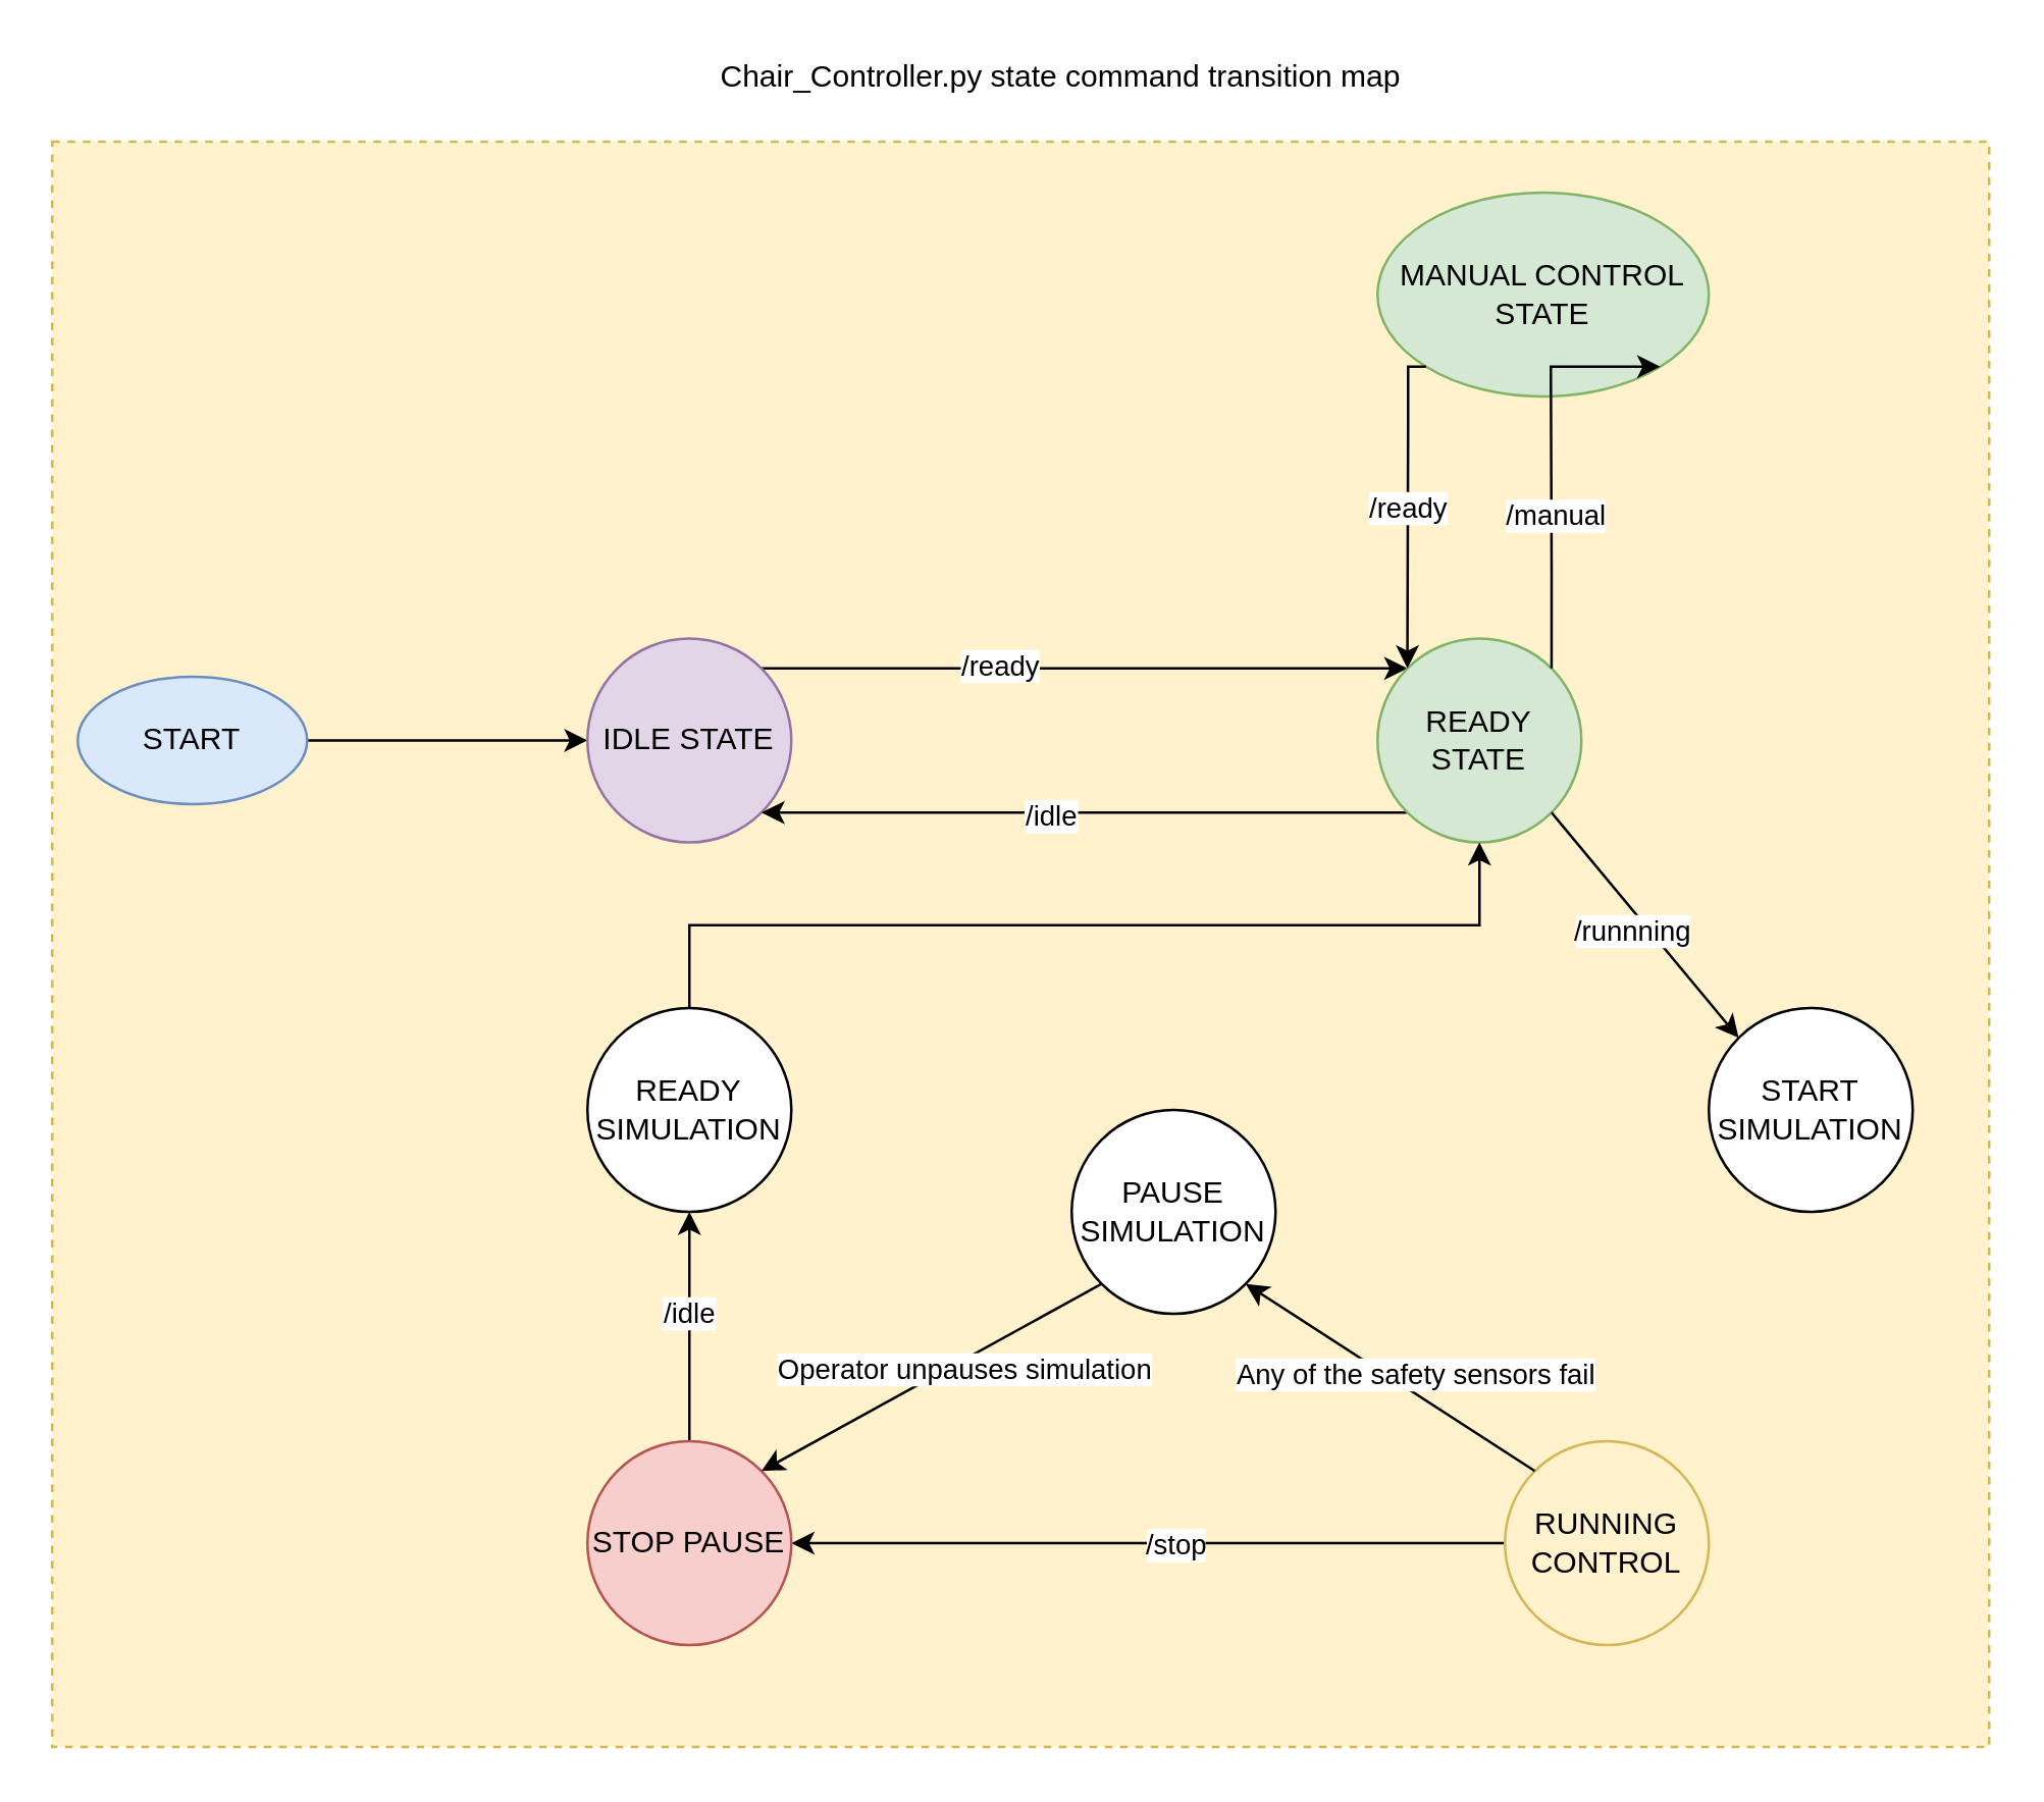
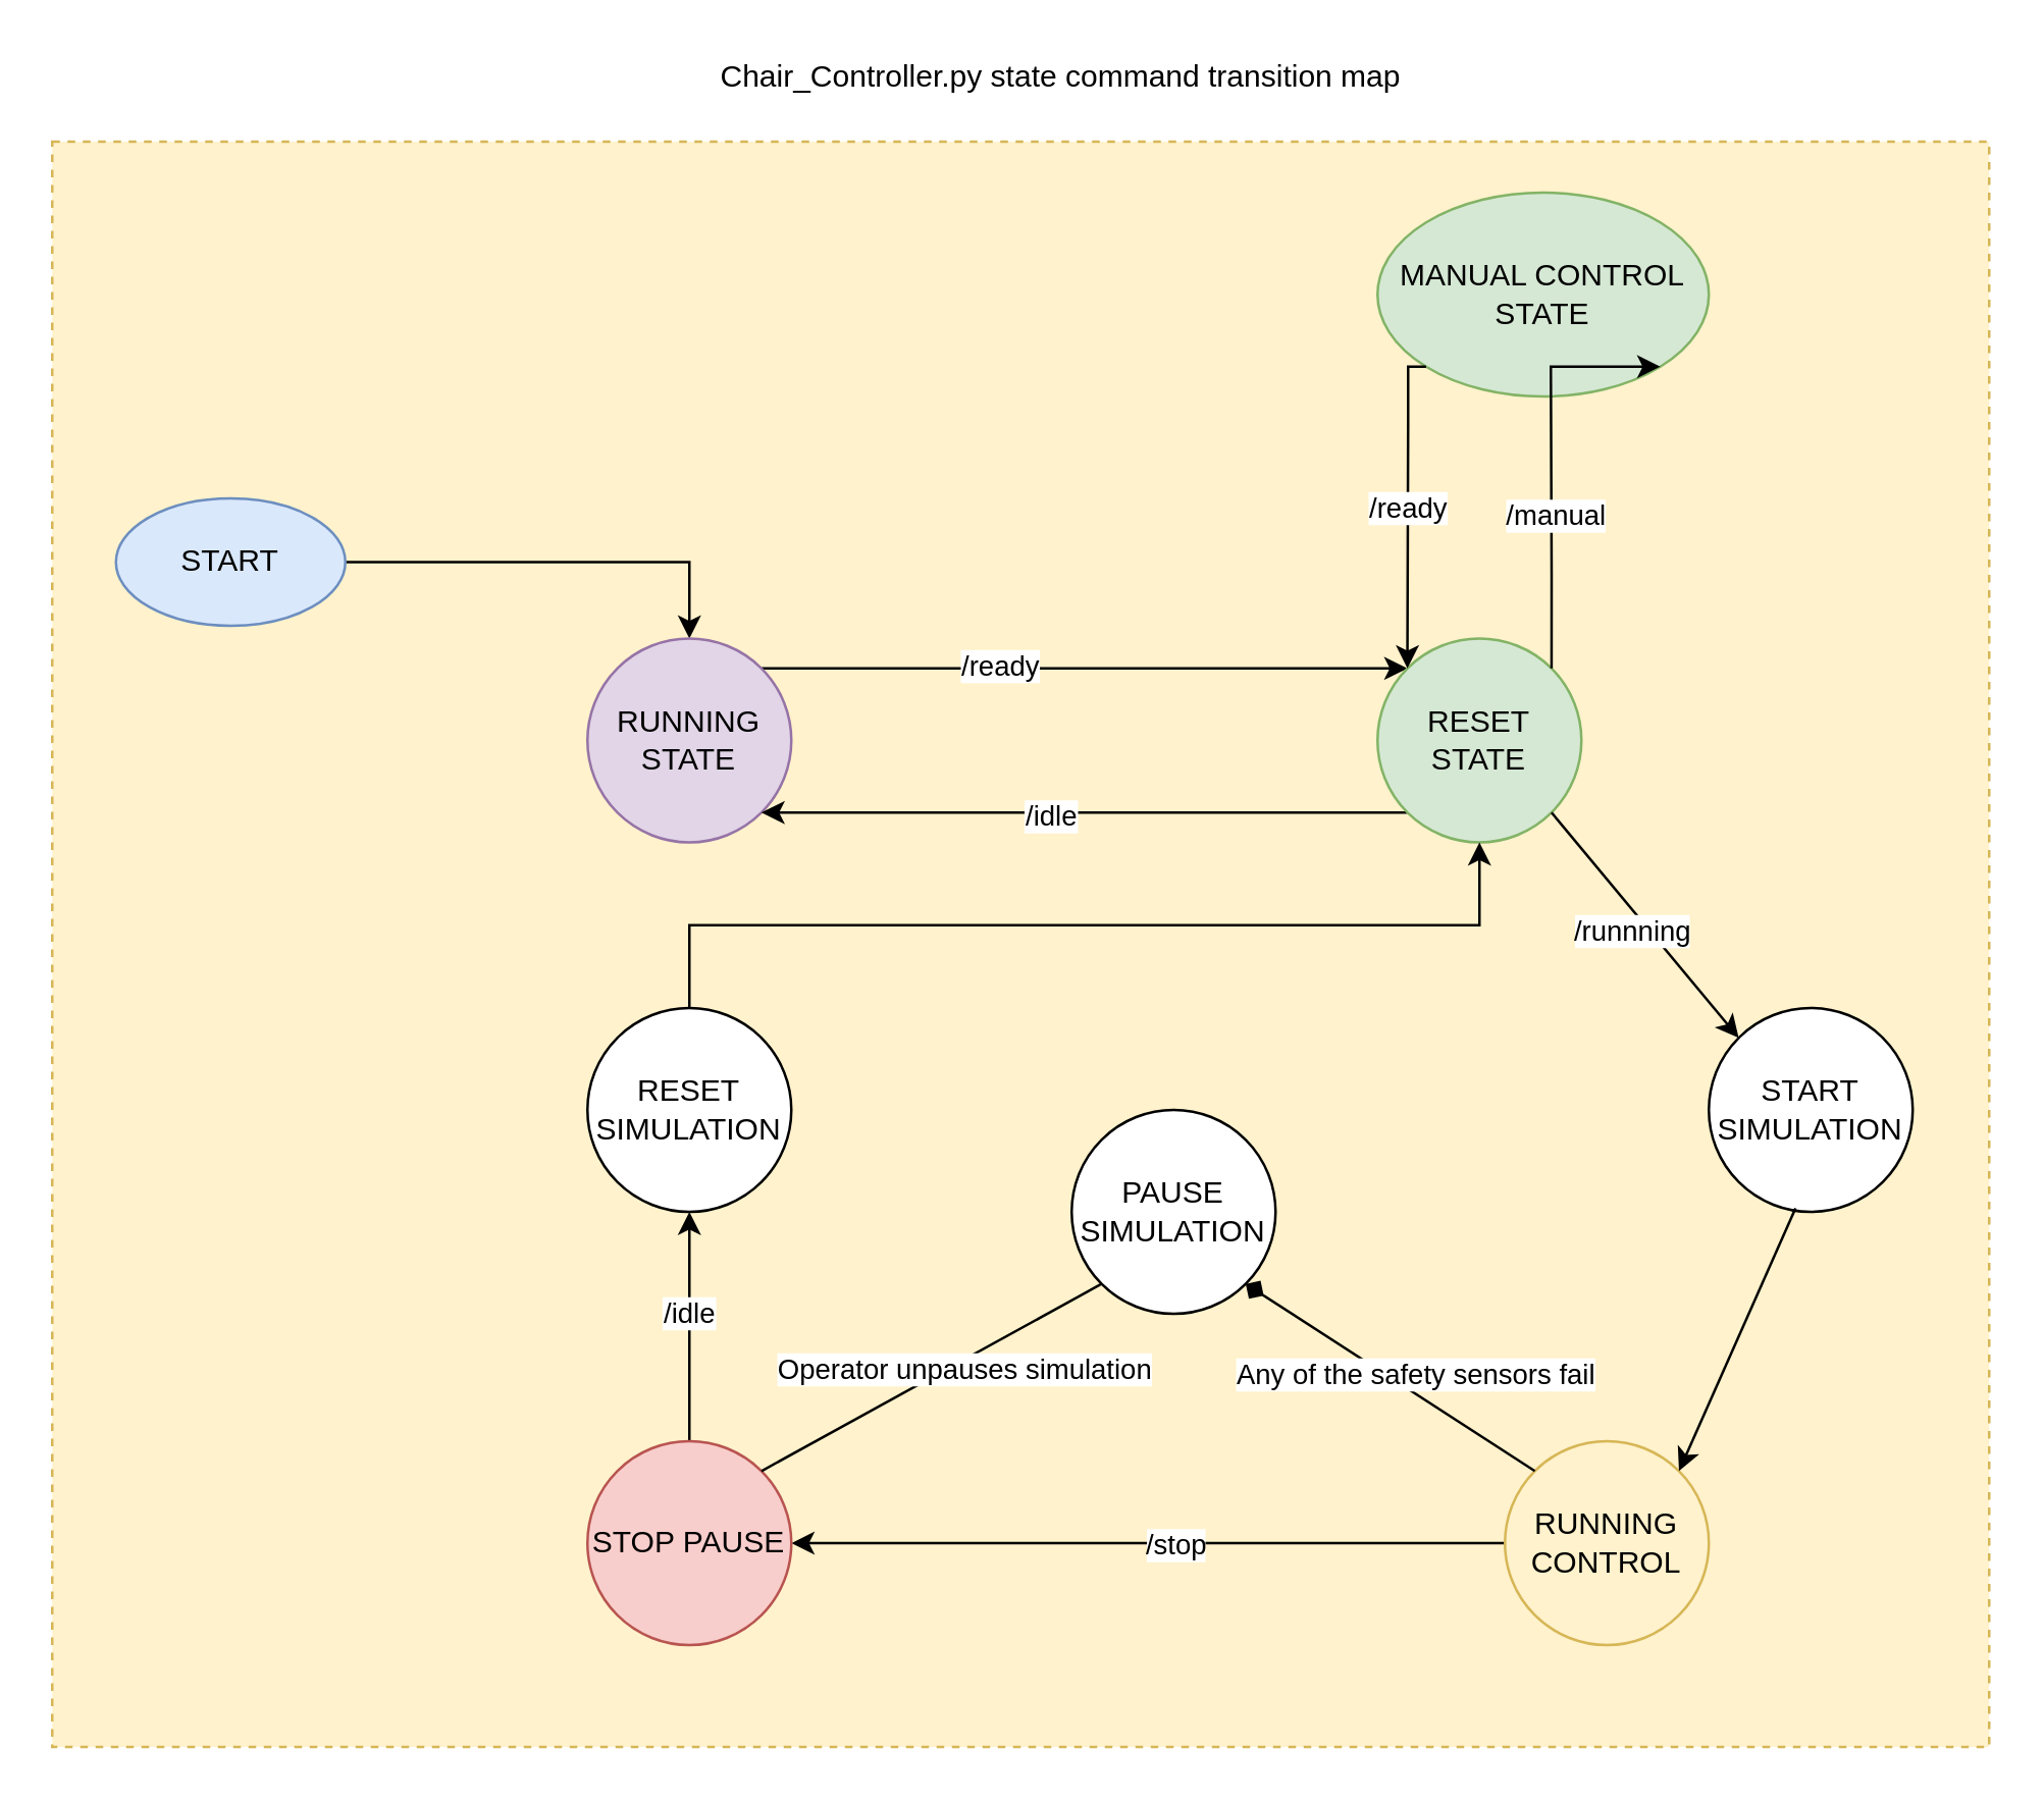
  <mxCell id="0" />
  <mxCell id="1" parent="0" />
  <mxCell id="2" value="" style="rounded=0;whiteSpace=wrap;html=1;fillColor=#fff2cc;strokeColor=#d6b656;dashed=1;" parent="1" vertex="1"><mxGeometry x="20" y="55" width="760" height="630" as="geometry" /></mxCell>
  <mxCell id="3" style="edgeStyle=orthogonalEdgeStyle;rounded=0;orthogonalLoop=1;jettySize=auto;html=1;exitX=1;exitY=0.5;exitDx=0;exitDy=0;" parent="1" source="4" target="7" edge="1"><mxGeometry relative="1" as="geometry" /></mxCell>
- <mxCell id="4" value="START" style="ellipse;whiteSpace=wrap;html=1;fillColor=#dae8fc;strokeColor=#6c8ebf;" parent="1" vertex="1"><mxGeometry x="30" y="265" width="90" height="50" as="geometry" /></mxCell>
+ <mxCell id="4" value="START" style="ellipse;whiteSpace=wrap;html=1;fillColor=#dae8fc;strokeColor=#6c8ebf;" parent="1" vertex="1"><mxGeometry x="45" y="195" width="90" height="50" as="geometry" /></mxCell>
  <mxCell id="5" style="edgeStyle=orthogonalEdgeStyle;rounded=0;orthogonalLoop=1;jettySize=auto;html=1;exitX=1;exitY=0;exitDx=0;exitDy=0;entryX=0;entryY=0;entryDx=0;entryDy=0;" parent="1" source="7" target="10" edge="1"><mxGeometry relative="1" as="geometry" /></mxCell>
  <mxCell id="6" value="/ready" style="edgeLabel;html=1;align=center;verticalAlign=middle;resizable=0;points=[];" vertex="1" connectable="0" parent="5"><mxGeometry x="-0.266" y="1" relative="1" as="geometry"><mxPoint as="offset" /></mxGeometry></mxCell>
- <mxCell id="7" value="IDLE STATE" style="ellipse;whiteSpace=wrap;html=1;aspect=fixed;fillColor=#e1d5e7;strokeColor=#9673a6;" parent="1" vertex="1"><mxGeometry x="230" y="250" width="80" height="80" as="geometry" /></mxCell>
+ <mxCell id="7" value="RUNNING STATE" style="ellipse;whiteSpace=wrap;html=1;aspect=fixed;fillColor=#e1d5e7;strokeColor=#9673a6;" parent="1" vertex="1"><mxGeometry x="230" y="250" width="80" height="80" as="geometry" /></mxCell>
  <mxCell id="8" style="edgeStyle=orthogonalEdgeStyle;rounded=0;orthogonalLoop=1;jettySize=auto;html=1;exitX=0;exitY=1;exitDx=0;exitDy=0;entryX=1;entryY=1;entryDx=0;entryDy=0;" edge="1" parent="1" source="10" target="7"><mxGeometry relative="1" as="geometry" /></mxCell>
  <mxCell id="9" value="/idle" style="edgeLabel;html=1;align=center;verticalAlign=middle;resizable=0;points=[];" vertex="1" connectable="0" parent="8"><mxGeometry x="0.108" y="1" relative="1" as="geometry"><mxPoint as="offset" /></mxGeometry></mxCell>
- <mxCell id="10" value="READY STATE" style="ellipse;whiteSpace=wrap;html=1;aspect=fixed;fillColor=#d5e8d4;strokeColor=#82b366;" parent="1" vertex="1"><mxGeometry x="540" y="250" width="80" height="80" as="geometry" /></mxCell>
+ <mxCell id="10" value="RESET STATE" style="ellipse;whiteSpace=wrap;html=1;aspect=fixed;fillColor=#d5e8d4;strokeColor=#82b366;" parent="1" vertex="1"><mxGeometry x="540" y="250" width="80" height="80" as="geometry" /></mxCell>
  <mxCell id="11" style="edgeStyle=orthogonalEdgeStyle;rounded=0;orthogonalLoop=1;jettySize=auto;html=1;exitX=0;exitY=0.5;exitDx=0;exitDy=0;entryX=1;entryY=0.5;entryDx=0;entryDy=0;" parent="1" source="13" target="15" edge="1"><mxGeometry relative="1" as="geometry" /></mxCell>
  <mxCell id="12" value="/stop" style="edgeLabel;html=1;align=center;verticalAlign=middle;resizable=0;points=[];" vertex="1" connectable="0" parent="11"><mxGeometry x="-0.281" y="-1" relative="1" as="geometry"><mxPoint x="-29" y="1" as="offset" /></mxGeometry></mxCell>
  <mxCell id="13" value="RUNNING CONTROL" style="ellipse;whiteSpace=wrap;html=1;aspect=fixed;fillColor=#fff2cc;strokeColor=#d6b656;" parent="1" vertex="1"><mxGeometry x="590" y="565" width="80" height="80" as="geometry" /></mxCell>
  <mxCell id="14" value="/idle" style="edgeStyle=orthogonalEdgeStyle;rounded=0;orthogonalLoop=1;jettySize=auto;html=1;exitX=0.5;exitY=0;exitDx=0;exitDy=0;entryX=0.5;entryY=1;entryDx=0;entryDy=0;" parent="1" source="15" target="22" edge="1"><mxGeometry x="0.111" relative="1" as="geometry"><mxPoint as="offset" /></mxGeometry></mxCell>
  <mxCell id="15" value="STOP PAUSE" style="ellipse;whiteSpace=wrap;html=1;aspect=fixed;fillColor=#f8cecc;strokeColor=#b85450;" parent="1" vertex="1"><mxGeometry x="230" y="565" width="80" height="80" as="geometry" /></mxCell>
  <mxCell id="16" value="PAUSE SIMULATION" style="ellipse;whiteSpace=wrap;html=1;aspect=fixed;" parent="1" vertex="1"><mxGeometry x="420" y="435" width="80" height="80" as="geometry" /></mxCell>
- <mxCell id="17" value="Any of the safety sensors fail" style="endArrow=classic;html=1;exitX=0;exitY=0;exitDx=0;exitDy=0;entryX=1;entryY=1;entryDx=0;entryDy=0;" parent="1" source="13" target="16" edge="1"><mxGeometry x="-0.117" y="-6" width="50" height="50" relative="1" as="geometry"><mxPoint x="360" y="455" as="sourcePoint" /><mxPoint x="410" y="405" as="targetPoint" /><mxPoint as="offset" /></mxGeometry></mxCell>
+ <mxCell id="17" value="Any of the safety sensors fail" style="endArrow=diamond;html=1;exitX=0;exitY=0;exitDx=0;exitDy=0;entryX=1;entryY=1;entryDx=0;entryDy=0;" parent="1" source="13" target="16" edge="1"><mxGeometry x="-0.117" y="-6" width="50" height="50" relative="1" as="geometry"><mxPoint x="360" y="455" as="sourcePoint" /><mxPoint x="410" y="405" as="targetPoint" /><mxPoint as="offset" /></mxGeometry></mxCell>
  <mxCell id="18" value="START SIMULATION" style="ellipse;whiteSpace=wrap;html=1;aspect=fixed;" parent="1" vertex="1"><mxGeometry x="670" y="395" width="80" height="80" as="geometry" /></mxCell>
  <mxCell id="19" value="/runnning" style="endArrow=classic;html=1;exitX=1;exitY=1;exitDx=0;exitDy=0;entryX=0;entryY=0;entryDx=0;entryDy=0;" parent="1" source="10" target="18" edge="1"><mxGeometry x="-0.022" y="-5" width="50" height="50" relative="1" as="geometry"><mxPoint x="478.284" y="416.716" as="sourcePoint" /><mxPoint x="561.716" y="328.284" as="targetPoint" /><mxPoint as="offset" /></mxGeometry></mxCell>
+ <mxCell id="20" value="" style="endArrow=classic;html=1;exitX=0.425;exitY=0.983;exitDx=0;exitDy=0;entryX=1;entryY=0;entryDx=0;entryDy=0;exitPerimeter=0;" parent="1" source="18" target="13" edge="1"><mxGeometry width="50" height="50" relative="1" as="geometry"><mxPoint x="618.284" y="328.284" as="sourcePoint" /><mxPoint x="708" y="421" as="targetPoint" /></mxGeometry></mxCell>
  <mxCell id="21" style="edgeStyle=orthogonalEdgeStyle;rounded=0;orthogonalLoop=1;jettySize=auto;html=1;exitX=0.5;exitY=0;exitDx=0;exitDy=0;" parent="1" source="22" target="10" edge="1"><mxGeometry relative="1" as="geometry" /></mxCell>
- <mxCell id="22" value="READY SIMULATION" style="ellipse;whiteSpace=wrap;html=1;aspect=fixed;" parent="1" vertex="1"><mxGeometry x="230" y="395" width="80" height="80" as="geometry" /></mxCell>
+ <mxCell id="22" value="RESET SIMULATION" style="ellipse;whiteSpace=wrap;html=1;aspect=fixed;" parent="1" vertex="1"><mxGeometry x="230" y="395" width="80" height="80" as="geometry" /></mxCell>
  <mxCell id="23" value="Chair_Controller.py state command transition map" style="text;html=1;strokeColor=none;fillColor=none;align=center;verticalAlign=middle;whiteSpace=wrap;rounded=0;dashed=1;" parent="1" vertex="1"><mxGeometry x="272" y="20" width="288" height="20" as="geometry" /></mxCell>
  <mxCell id="24" value="MANUAL CONTROL&lt;br&gt;STATE" style="ellipse;whiteSpace=wrap;html=1;aspect=fixed;fillColor=#d5e8d4;strokeColor=#82b366;direction=south;" parent="1" vertex="1"><mxGeometry x="540" y="75" width="130" height="80" as="geometry" /></mxCell>
  <mxCell id="25" style="edgeStyle=orthogonalEdgeStyle;rounded=0;orthogonalLoop=1;jettySize=auto;html=1;entryX=1;entryY=0;entryDx=0;entryDy=0;exitX=1;exitY=0;exitDx=0;exitDy=0;" parent="1" source="10" target="24" edge="1"><mxGeometry relative="1" as="geometry"><mxPoint x="609.144" y="314.996" as="sourcePoint" /><mxPoint x="609.144" y="196.564" as="targetPoint" /><Array as="points"><mxPoint x="608" y="225" /><mxPoint x="608" y="225" /></Array></mxGeometry></mxCell>
  <mxCell id="26" value="/manual" style="edgeLabel;html=1;align=center;verticalAlign=middle;resizable=0;points=[];" vertex="1" connectable="0" parent="25"><mxGeometry x="-0.256" y="-1" relative="1" as="geometry"><mxPoint as="offset" /></mxGeometry></mxCell>
  <mxCell id="27" value="/ready" style="edgeStyle=orthogonalEdgeStyle;rounded=0;orthogonalLoop=1;jettySize=auto;html=1;exitX=1;exitY=1;exitDx=0;exitDy=0;entryX=0;entryY=0;entryDx=0;entryDy=0;" parent="1" source="24" target="10" edge="1"><mxGeometry relative="1" as="geometry"><mxPoint x="766.716" y="171.564" as="sourcePoint" /><mxPoint x="653.284" y="249.996" as="targetPoint" /><Array as="points"><mxPoint x="552" y="165" /><mxPoint x="552" y="165" /></Array></mxGeometry></mxCell>
- <mxCell id="28" value="" style="endArrow=classic;html=1;exitX=0;exitY=1;exitDx=0;exitDy=0;entryX=1;entryY=0;entryDx=0;entryDy=0;" parent="1" source="16" target="15" edge="1"><mxGeometry width="50" height="50" relative="1" as="geometry"><mxPoint x="350" y="535" as="sourcePoint" /><mxPoint x="400" y="485" as="targetPoint" /></mxGeometry></mxCell>
+ <mxCell id="28" value="" style="endArrow=none;html=1;exitX=0;exitY=1;exitDx=0;exitDy=0;entryX=1;entryY=0;entryDx=0;entryDy=0;" parent="1" source="16" target="15" edge="1"><mxGeometry width="50" height="50" relative="1" as="geometry"><mxPoint x="350" y="535" as="sourcePoint" /><mxPoint x="400" y="485" as="targetPoint" /></mxGeometry></mxCell>
  <mxCell id="29" value="Operator unpauses simulation" style="edgeLabel;html=1;align=center;verticalAlign=middle;resizable=0;points=[];" vertex="1" connectable="0" parent="28"><mxGeometry x="-0.165" y="3" relative="1" as="geometry"><mxPoint as="offset" /></mxGeometry></mxCell>
